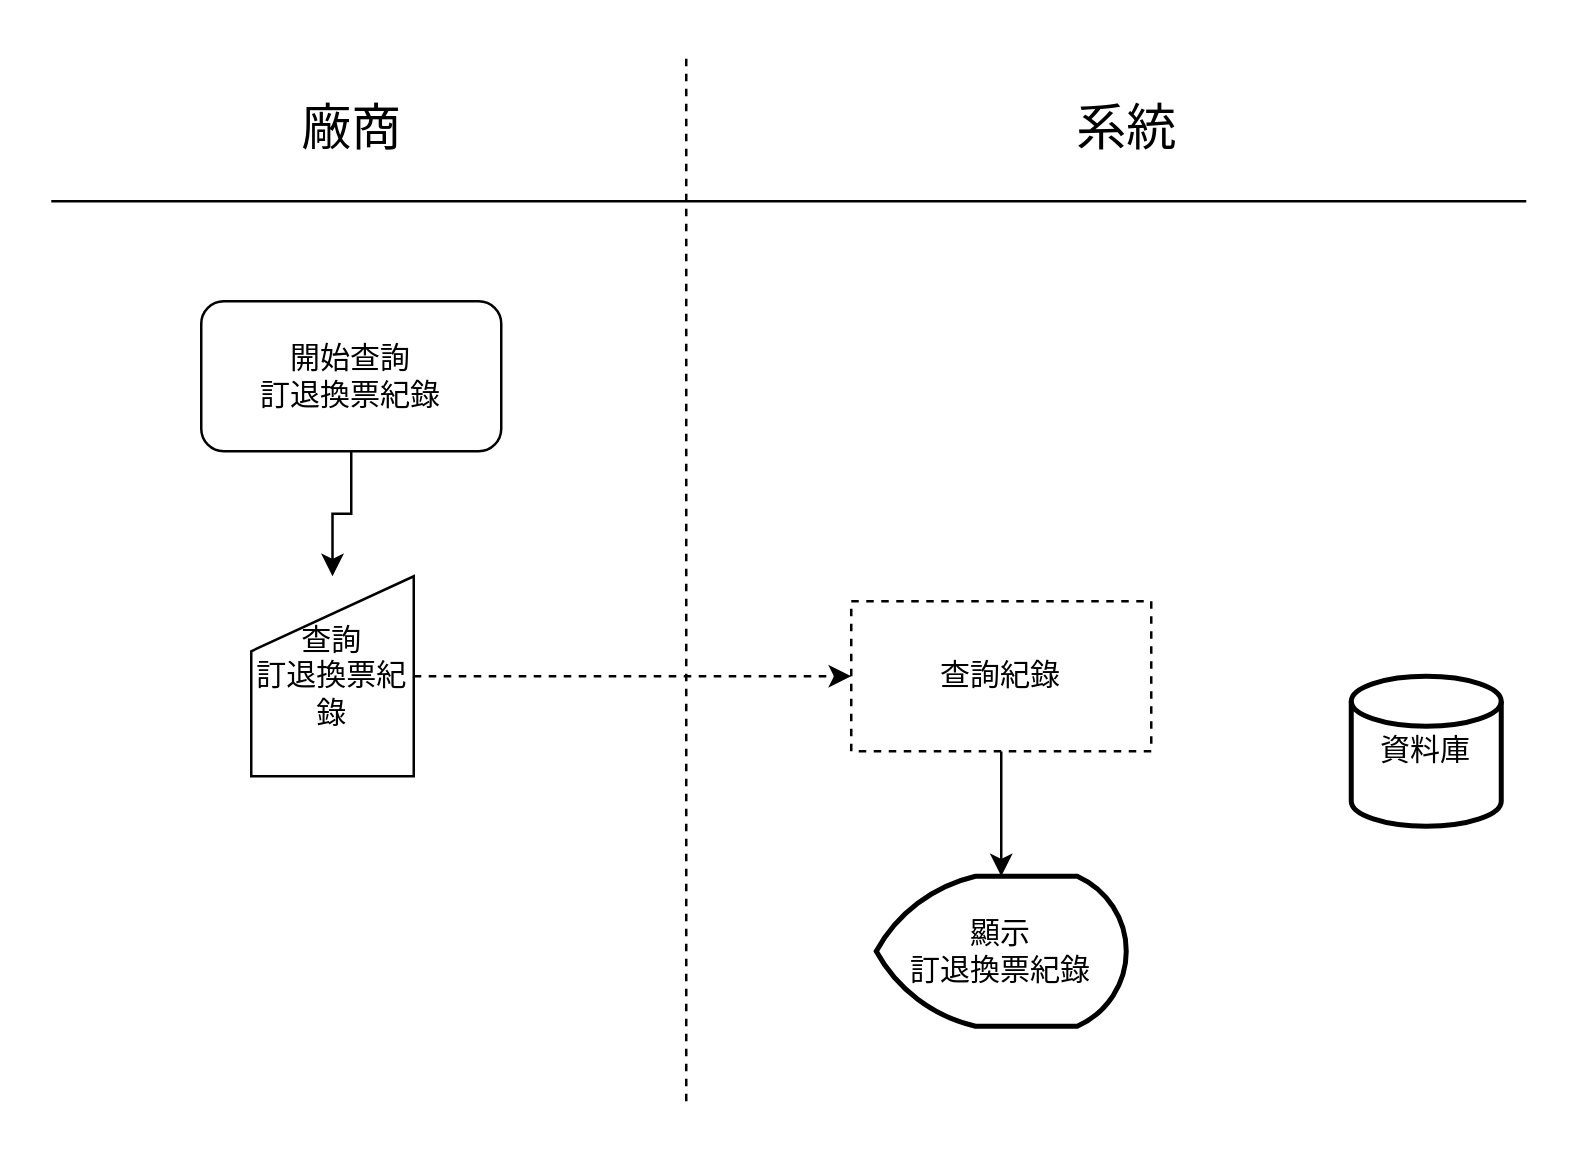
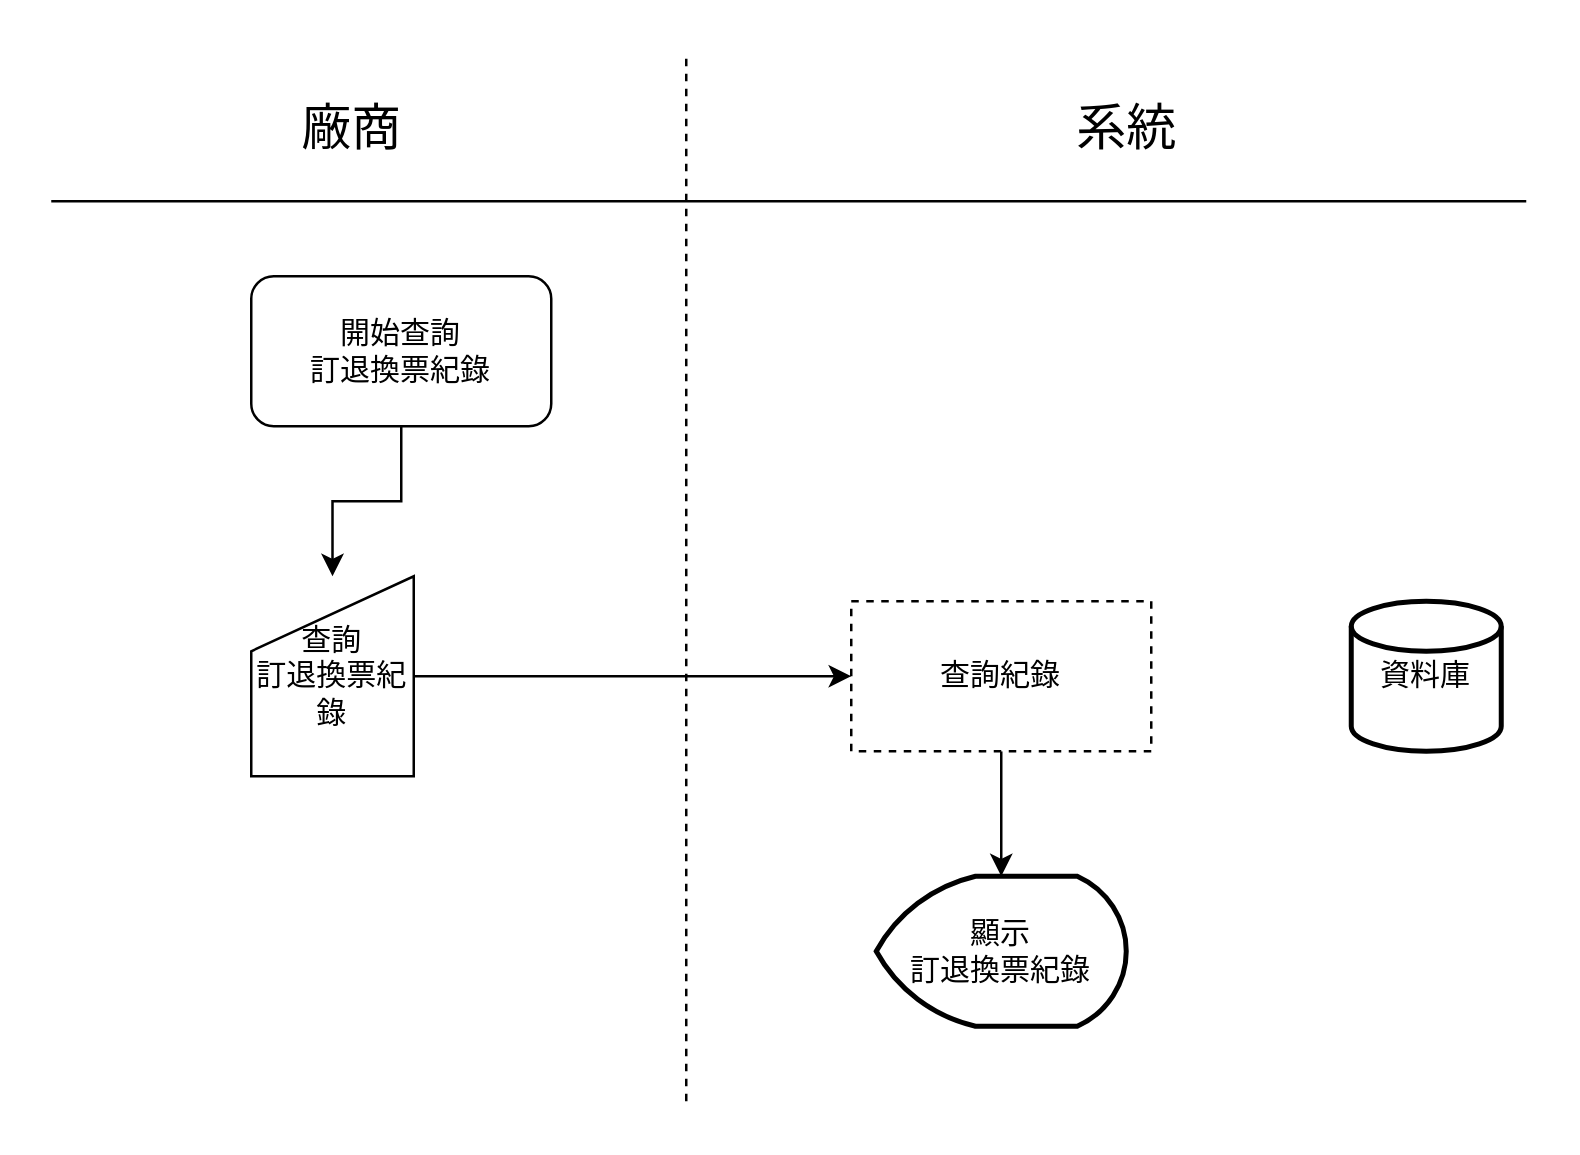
  <mxCell id="0" />
  <mxCell id="1" parent="0" />
  <mxCell id="2" value="&lt;font style=&quot;font-size: 20px&quot;&gt;廠商&lt;/font&gt;" style="text;html=1;align=center;verticalAlign=middle;resizable=0;points=[];autosize=1;" parent="1" vertex="1"><mxGeometry x="110" y="40" width="60" height="20" as="geometry" /></mxCell>
  <mxCell id="3" value="&lt;font style=&quot;font-size: 20px&quot;&gt;系統&lt;/font&gt;" style="text;html=1;align=center;verticalAlign=middle;resizable=0;points=[];autosize=1;" parent="1" vertex="1"><mxGeometry x="420" y="40" width="60" height="20" as="geometry" /></mxCell>
  <mxCell id="4" value="" style="endArrow=none;dashed=1;html=1;" parent="1" edge="1"><mxGeometry width="50" height="50" relative="1" as="geometry"><mxPoint x="274" y="440" as="sourcePoint" /><mxPoint x="274" y="20" as="targetPoint" /></mxGeometry></mxCell>
  <mxCell id="5" value="" style="endArrow=none;html=1;" parent="1" edge="1"><mxGeometry width="50" height="50" relative="1" as="geometry"><mxPoint x="20" y="80" as="sourcePoint" /><mxPoint x="610" y="80" as="targetPoint" /></mxGeometry></mxCell>
  <mxCell id="6" style="edgeStyle=orthogonalEdgeStyle;rounded=0;orthogonalLoop=1;jettySize=auto;html=1;exitX=0.5;exitY=1;exitDx=0;exitDy=0;entryX=0.5;entryY=0;entryDx=0;entryDy=0;" parent="1" source="7" target="9" edge="1"><mxGeometry relative="1" as="geometry" /></mxCell>
- <mxCell id="7" value="開始查詢&lt;br&gt;訂退換票紀錄" style="rounded=1;whiteSpace=wrap;html=1;" parent="1" vertex="1"><mxGeometry x="80" y="120" width="120" height="60" as="geometry" /></mxCell>
- <mxCell id="8" style="edgeStyle=orthogonalEdgeStyle;rounded=0;orthogonalLoop=1;jettySize=auto;html=1;exitX=1;exitY=0.5;exitDx=0;exitDy=0;entryX=0;entryY=0.5;entryDx=0;entryDy=0;dashed=1;" parent="1" source="9" target="11" edge="1"><mxGeometry relative="1" as="geometry" /></mxCell>
+ <mxCell id="7" value="開始查詢&lt;br&gt;訂退換票紀錄" style="rounded=1;whiteSpace=wrap;html=1;" parent="1" vertex="1"><mxGeometry x="100" y="110" width="120" height="60" as="geometry" /></mxCell>
+ <mxCell id="8" style="edgeStyle=orthogonalEdgeStyle;rounded=0;orthogonalLoop=1;jettySize=auto;html=1;exitX=1;exitY=0.5;exitDx=0;exitDy=0;entryX=0;entryY=0.5;entryDx=0;entryDy=0;" parent="1" source="9" target="11" edge="1"><mxGeometry relative="1" as="geometry" /></mxCell>
  <mxCell id="9" value="查詢&lt;br&gt;訂退換票紀錄" style="shape=manualInput;whiteSpace=wrap;html=1;" parent="1" vertex="1"><mxGeometry x="100" y="230" width="65" height="80" as="geometry" /></mxCell>
  <mxCell id="10" style="edgeStyle=orthogonalEdgeStyle;rounded=0;orthogonalLoop=1;jettySize=auto;html=1;exitX=0.5;exitY=1;exitDx=0;exitDy=0;entryX=0.5;entryY=0;entryDx=0;entryDy=0;entryPerimeter=0;" parent="1" source="11" target="13" edge="1"><mxGeometry relative="1" as="geometry" /></mxCell>
  <mxCell id="11" value="查詢紀錄" style="rounded=0;whiteSpace=wrap;html=1;dashed=1;" parent="1" vertex="1"><mxGeometry x="340" y="240" width="120" height="60" as="geometry" /></mxCell>
- <mxCell id="12" value="資料庫" style="strokeWidth=2;html=1;shape=mxgraph.flowchart.database;whiteSpace=wrap;" parent="1" vertex="1"><mxGeometry x="540" y="270" width="60" height="60" as="geometry" /></mxCell>
+ <mxCell id="12" value="資料庫" style="strokeWidth=2;html=1;shape=mxgraph.flowchart.database;whiteSpace=wrap;" parent="1" vertex="1"><mxGeometry x="540" y="240" width="60" height="60" as="geometry" /></mxCell>
  <mxCell id="13" value="顯示&lt;br&gt;訂退換票紀錄" style="strokeWidth=2;html=1;shape=mxgraph.flowchart.display;whiteSpace=wrap;" parent="1" vertex="1"><mxGeometry x="350" y="350" width="100" height="60" as="geometry" /></mxCell>
